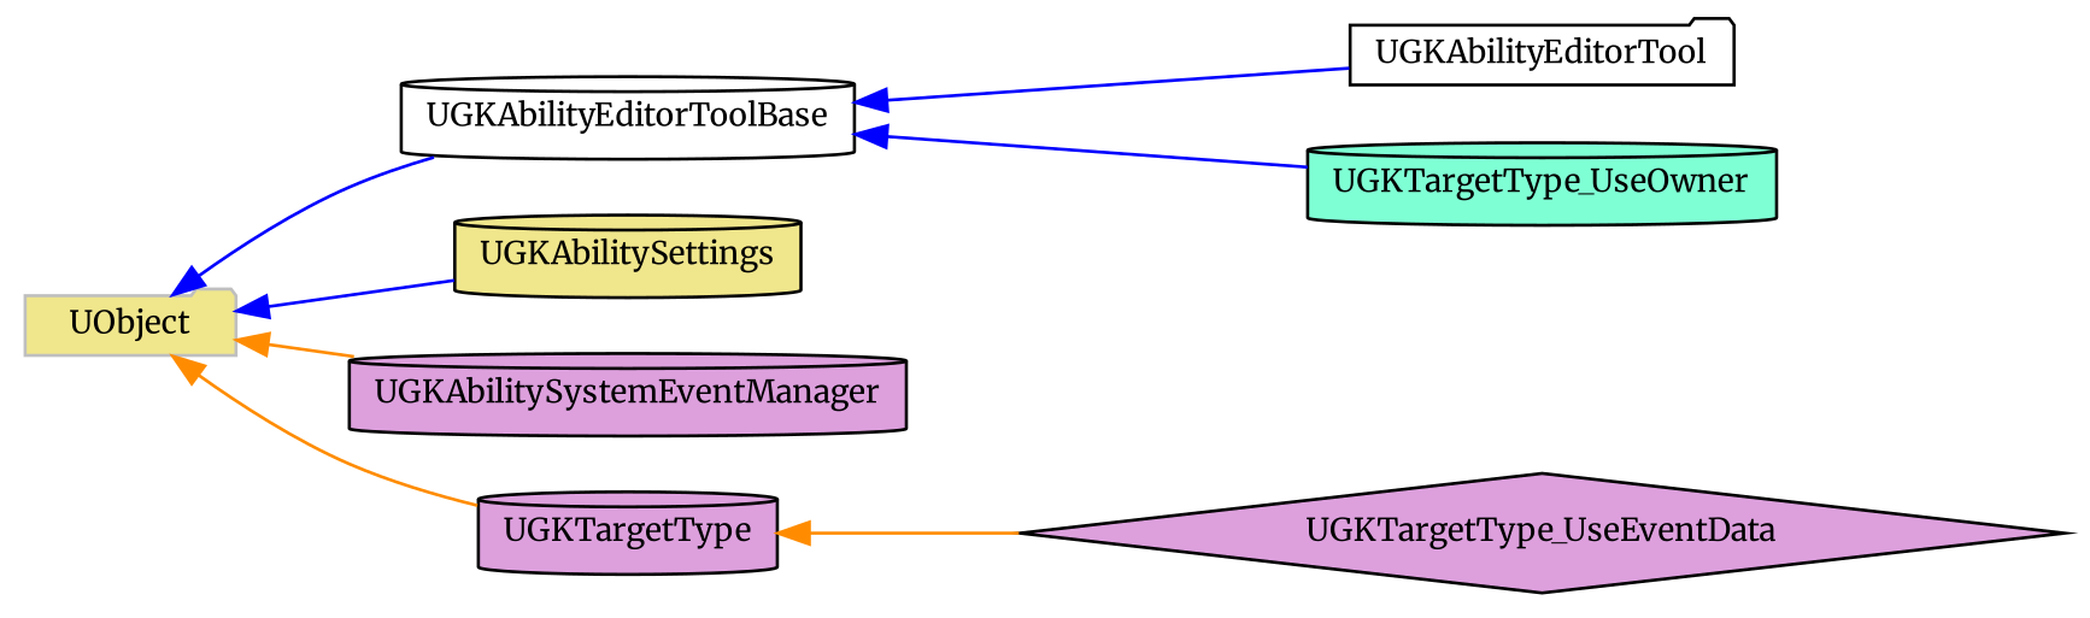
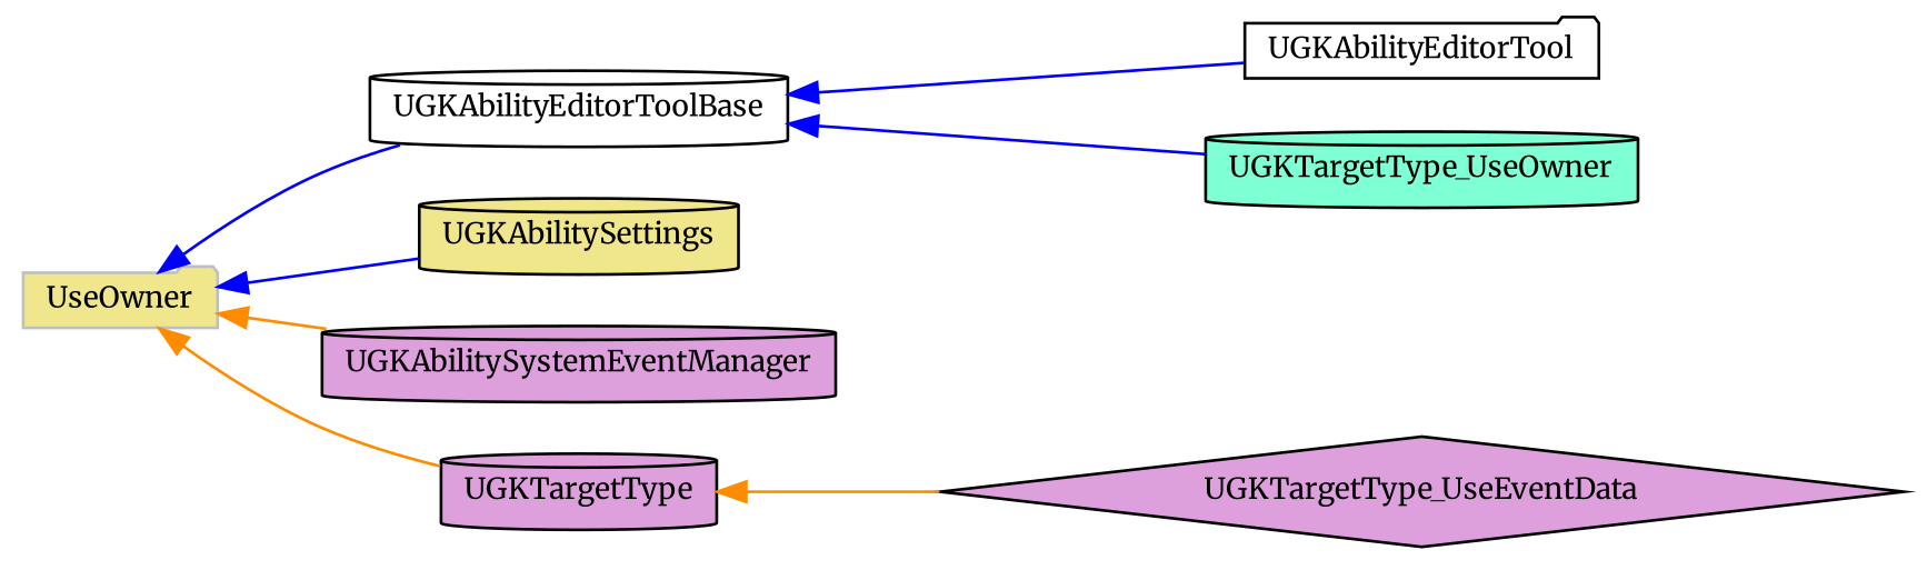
  digraph {
    fontname=Merriweather
    rankdir=LR
    node [color=black fillcolor=plum fontname=Merriweather fontsize=10 shape=cylinder style=filled]
    edge [color=blue dir=back fontname=Merriweather fontsize=10 labelfontname=Helvetica labelfontsize=10 style=solid]
-   n1 [color=grey75 fillcolor=khaki height=0.2 label=UObject shape=folder width=0.4]
+   n1 [color=grey75 fillcolor=khaki height=0.2 label=UseOwner shape=folder width=0.4]
    n2 [fillcolor=white height=0.2 label=UGKAbilityEditorToolBase width=0.4]
    n3 [fillcolor=khaki height=0.2 label=UGKAbilitySettings width=0.4]
    n4 [height=0.2 label=UGKAbilitySystemEventManager width=0.4]
    n5 [height=0.2 label=UGKTargetType width=0.4]
    n6 [fillcolor=white height=0.2 label=UGKAbilityEditorTool shape=folder width=0.4]
    n7 [fillcolor=aquamarine height=0.2 label=UGKTargetType_UseOwner width=0.4]
    n8 [height=0.2 label=UGKTargetType_UseEventData shape=diamond width=0.4]
    n1 -> n2
    n1 -> n3
    n1 -> n4 [color=darkorange]
    n1 -> n5 [color=darkorange]
    n2 -> n6
    n2 -> n7
    n5 -> n8 [color=darkorange]
  }
